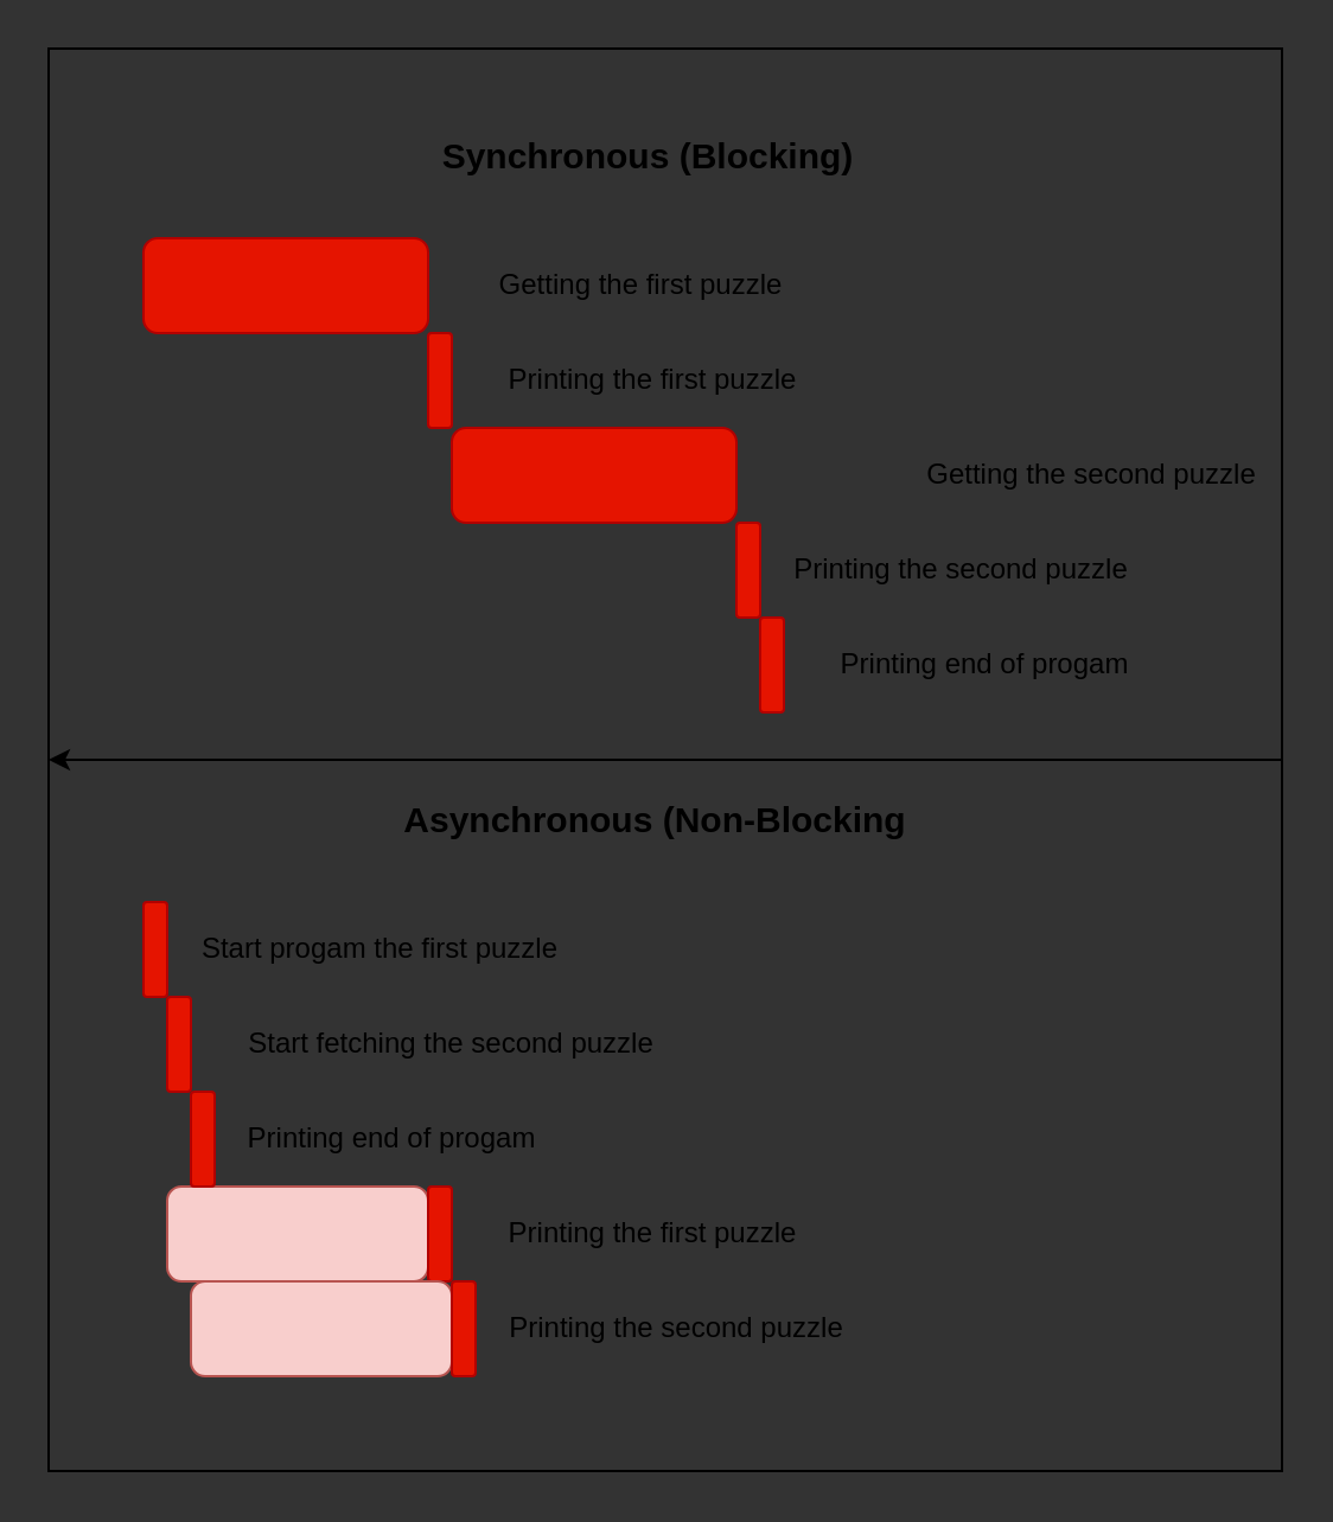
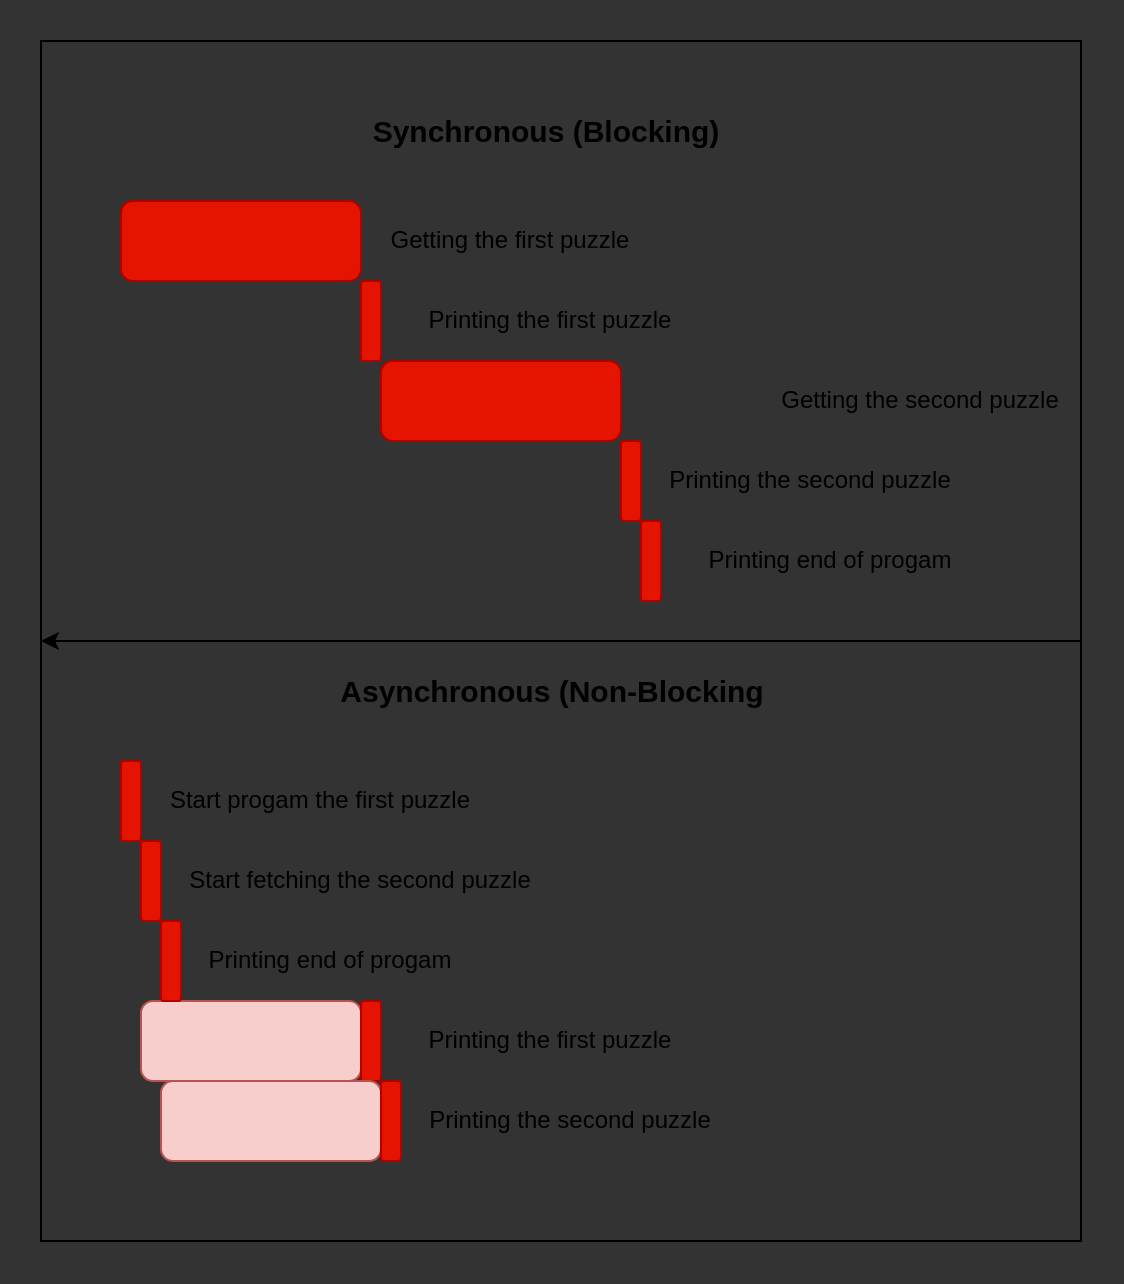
  <mxCell id="0" />
  <mxCell id="1" parent="0" />
  <mxCell id="2" value="" style="rounded=0;whiteSpace=wrap;html=1;fontSize=15;fillColor=none;" parent="1" vertex="1"><mxGeometry x="20" y="20" width="520" height="600" as="geometry" /></mxCell>
  <mxCell id="3" value="" style="rounded=1;whiteSpace=wrap;html=1;fillColor=#e51400;strokeColor=#B20000;fontColor=#ffffff;" parent="1" vertex="1"><mxGeometry x="60" y="100" width="120" height="40" as="geometry" /></mxCell>
  <mxCell id="4" value="" style="rounded=1;whiteSpace=wrap;html=1;fillColor=#e51400;strokeColor=#B20000;fontColor=#ffffff;" parent="1" vertex="1"><mxGeometry x="180" y="140" width="10" height="40" as="geometry" /></mxCell>
- <mxCell id="5" value="Getting the first puzzle" style="text;html=1;strokeColor=none;fillColor=none;align=center;verticalAlign=middle;whiteSpace=wrap;rounded=0;" parent="1" vertex="1"><mxGeometry x="205" y="105" width="130" height="30" as="geometry" /></mxCell>
+ <mxCell id="5" value="Getting the first puzzle" style="text;html=1;strokeColor=none;fillColor=none;align=center;verticalAlign=middle;whiteSpace=wrap;rounded=0;" parent="1" vertex="1"><mxGeometry x="190" y="105" width="130" height="30" as="geometry" /></mxCell>
  <mxCell id="6" value="" style="rounded=1;whiteSpace=wrap;html=1;fillColor=#e51400;strokeColor=#B20000;fontColor=#ffffff;" parent="1" vertex="1"><mxGeometry x="190" y="180" width="120" height="40" as="geometry" /></mxCell>
  <mxCell id="7" value="" style="rounded=1;whiteSpace=wrap;html=1;fillColor=#e51400;strokeColor=#B20000;fontColor=#ffffff;" parent="1" vertex="1"><mxGeometry x="310" y="220" width="10" height="40" as="geometry" /></mxCell>
  <mxCell id="8" value="" style="rounded=1;whiteSpace=wrap;html=1;fillColor=#e51400;strokeColor=#B20000;fontColor=#ffffff;" parent="1" vertex="1"><mxGeometry x="320" y="260" width="10" height="40" as="geometry" /></mxCell>
  <mxCell id="9" value="Printing end of progam" style="text;html=1;strokeColor=none;fillColor=none;align=center;verticalAlign=middle;whiteSpace=wrap;rounded=0;" parent="1" vertex="1"><mxGeometry x="350" y="265" width="130" height="30" as="geometry" /></mxCell>
  <mxCell id="10" value="Printing the second puzzle" style="text;html=1;strokeColor=none;fillColor=none;align=center;verticalAlign=middle;whiteSpace=wrap;rounded=0;" parent="1" vertex="1"><mxGeometry x="330" y="225" width="150" height="30" as="geometry" /></mxCell>
  <mxCell id="11" value="Getting the second puzzle" style="text;html=1;strokeColor=none;fillColor=none;align=center;verticalAlign=middle;whiteSpace=wrap;rounded=0;" parent="1" vertex="1"><mxGeometry x="385" y="185" width="150" height="30" as="geometry" /></mxCell>
  <mxCell id="12" value="Printing the first puzzle" style="text;html=1;strokeColor=none;fillColor=none;align=center;verticalAlign=middle;whiteSpace=wrap;rounded=0;" parent="1" vertex="1"><mxGeometry x="200" y="145" width="150" height="30" as="geometry" /></mxCell>
  <mxCell id="13" value="&lt;b&gt;&lt;font style=&quot;font-size: 15px&quot;&gt;Synchronous (Blocking)&lt;/font&gt;&lt;/b&gt;" style="text;html=1;strokeColor=none;fillColor=none;align=center;verticalAlign=middle;whiteSpace=wrap;rounded=0;" parent="1" vertex="1"><mxGeometry x="182" y="50" width="182" height="30" as="geometry" /></mxCell>
  <mxCell id="14" value="" style="rounded=1;whiteSpace=wrap;html=1;fillColor=#e51400;fontColor=#ffffff;strokeColor=#B20000;" parent="1" vertex="1"><mxGeometry x="60" y="380" width="10" height="40" as="geometry" /></mxCell>
  <mxCell id="15" value="" style="rounded=1;whiteSpace=wrap;html=1;fillColor=#e51400;fontColor=#ffffff;strokeColor=#B20000;" parent="1" vertex="1"><mxGeometry x="70" y="420" width="10" height="40" as="geometry" /></mxCell>
  <mxCell id="16" value="Start progam the first puzzle" style="text;html=1;strokeColor=none;fillColor=none;align=center;verticalAlign=middle;whiteSpace=wrap;rounded=0;" parent="1" vertex="1"><mxGeometry x="80" y="385" width="160" height="30" as="geometry" /></mxCell>
  <mxCell id="17" value="" style="rounded=1;whiteSpace=wrap;html=1;fillColor=#f8cecc;strokeColor=#b85450;" parent="1" vertex="1"><mxGeometry x="70" y="500" width="110" height="40" as="geometry" /></mxCell>
  <mxCell id="18" value="" style="rounded=1;whiteSpace=wrap;html=1;fillColor=#e51400;fontColor=#ffffff;strokeColor=#B20000;" parent="1" vertex="1"><mxGeometry x="80" y="460" width="10" height="40" as="geometry" /></mxCell>
  <mxCell id="19" value="" style="rounded=1;whiteSpace=wrap;html=1;fillColor=#e51400;strokeColor=#B20000;fontColor=#ffffff;" parent="1" vertex="1"><mxGeometry x="180" y="500" width="10" height="40" as="geometry" /></mxCell>
  <mxCell id="20" value="Printing end of progam" style="text;html=1;strokeColor=none;fillColor=none;align=center;verticalAlign=middle;whiteSpace=wrap;rounded=0;" parent="1" vertex="1"><mxGeometry x="100" y="465" width="130" height="30" as="geometry" /></mxCell>
  <mxCell id="21" value="Printing the second puzzle" style="text;html=1;strokeColor=none;fillColor=none;align=center;verticalAlign=middle;whiteSpace=wrap;rounded=0;" parent="1" vertex="1"><mxGeometry x="210" y="545" width="150" height="30" as="geometry" /></mxCell>
  <mxCell id="22" value="&lt;b&gt;&lt;font style=&quot;font-size: 15px&quot;&gt;Asynchronous (Non-Blocking&lt;/font&gt;&lt;/b&gt;" style="text;html=1;strokeColor=none;fillColor=none;align=center;verticalAlign=middle;whiteSpace=wrap;rounded=0;" parent="1" vertex="1"><mxGeometry x="166" y="330" width="220" height="30" as="geometry" /></mxCell>
- <mxCell id="23" value="Start fetching the second puzzle" style="text;html=1;strokeColor=none;fillColor=none;align=center;verticalAlign=middle;whiteSpace=wrap;rounded=0;" parent="1" vertex="1"><mxGeometry x="100" y="425" width="180" height="30" as="geometry" /></mxCell>
+ <mxCell id="23" value="Start fetching the second puzzle" style="text;html=1;strokeColor=none;fillColor=none;align=center;verticalAlign=middle;whiteSpace=wrap;rounded=0;" parent="1" vertex="1"><mxGeometry x="90" y="425" width="180" height="30" as="geometry" /></mxCell>
  <mxCell id="24" value="" style="rounded=1;whiteSpace=wrap;html=1;fillColor=#f8cecc;strokeColor=#b85450;" parent="1" vertex="1"><mxGeometry x="80" y="540" width="110" height="40" as="geometry" /></mxCell>
  <mxCell id="25" value="" style="rounded=1;whiteSpace=wrap;html=1;fillColor=#e51400;strokeColor=#B20000;fontColor=#ffffff;" parent="1" vertex="1"><mxGeometry x="190" y="540" width="10" height="40" as="geometry" /></mxCell>
  <mxCell id="26" value="Printing the first puzzle" style="text;html=1;strokeColor=none;fillColor=none;align=center;verticalAlign=middle;whiteSpace=wrap;rounded=0;" parent="1" vertex="1"><mxGeometry x="200" y="505" width="150" height="30" as="geometry" /></mxCell>
  <mxCell id="27" style="edgeStyle=none;html=1;exitX=1;exitY=0.5;exitDx=0;exitDy=0;entryX=0;entryY=0.5;entryDx=0;entryDy=0;fontSize=15;" parent="1" source="2" target="2" edge="1"><mxGeometry relative="1" as="geometry" /></mxCell>
